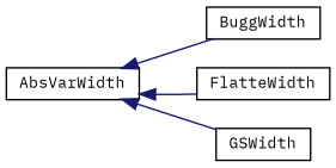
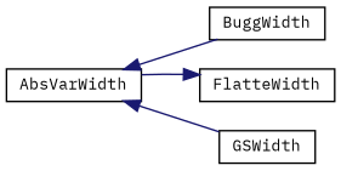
  digraph {
    fontname="IBM Plex Mono"
    rankdir=LR
    node [color=black fillcolor=white fontname="IBM Plex Mono" fontsize=10 shape=record style=filled]
    edge [color=midnightblue dir=back fontname="IBM Plex Mono" fontsize=10 labelfontname=Helvetica labelfontsize=10 style=solid]
    n1 [height=0.2 label=AbsVarWidth width=0.4]
    n2 [height=0.2 label=BuggWidth width=0.4]
    n3 [height=0.2 label=FlatteWidth width=0.4]
    n4 [height=0.2 label=GSWidth width=0.4]
    n1 -> n2
-   n1 -> n3
+   n3 -> n1
    n1 -> n4
  }
